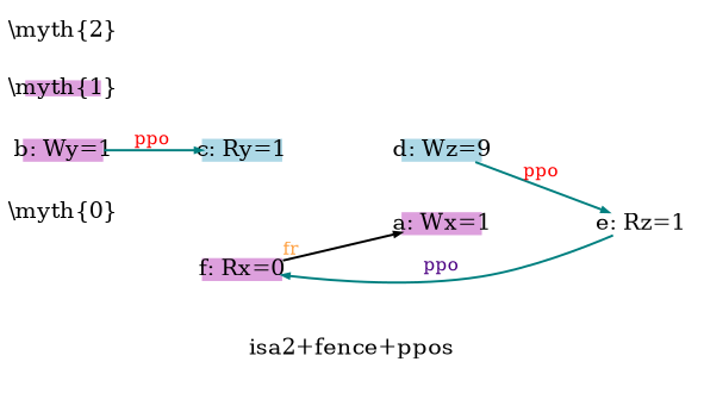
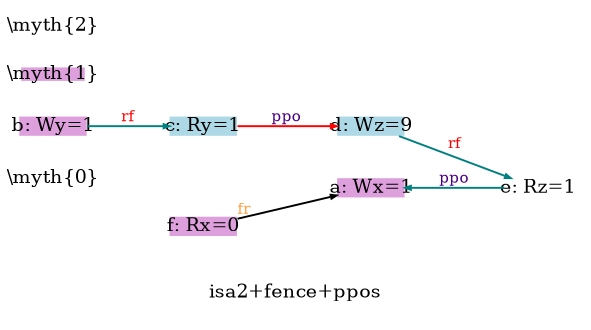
  digraph {
    fontsize=10
    label="isa2+fence+ppos"
    rankdir=LR
    splines=spline
    node [color=darkorange fillcolor=plum fixedsize=true fontsize=10 shape=none style=filled]
    edge [arrowsize=0.300000 color=teal fontcolor=red fontsize=8]
    n1 [color=black fillcolor=white height=0.091875 label="\\myth{0}" width=0.455000]
    n2 [color=brown height=0.138889 label="a: Wx=1" width=0.486111]
    n3 [height=0.138889 label="b: Wy=1" width=0.486111]
    n4 [color=brown fillcolor=lightblue height=0.138889 label="c: Ry=1" width=0.486111]
    n5 [color=black fillcolor=lightblue height=0.138889 label="d: Wz=9" width=0.486111]
    n6 [height=0.091875 label="\\myth{1}" width=0.455000]
    n7 [color=black fillcolor=white height=0.138889 label="e: Rz=1" width=0.486111]
    n8 [fillcolor=white height=0.091875 label="\\myth{2}" width=0.455000]
    n9 [height=0.138889 label="f: Rx=0" width=0.486111]
-   n3 -> n4 [label=ppo]
-   n5 -> n7 [label=ppo]
+   n3 -> n4 [label=rf]
+   n4 -> n5 [color=red fontcolor=indigo label=ppo]
+   n5 -> n7 [label=rf]
    n9 -> n2 [color=black fontcolor="#ffa040" taillabel=fr]
-   n9 -> n7 [dir=back fontcolor=indigo label=ppo]
+   n2 -> n7 [dir=back fontcolor=indigo label=ppo]
  }
